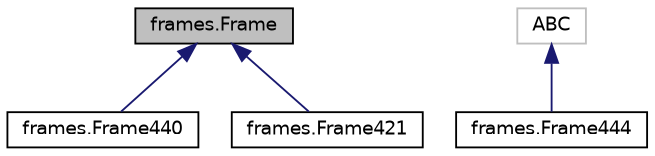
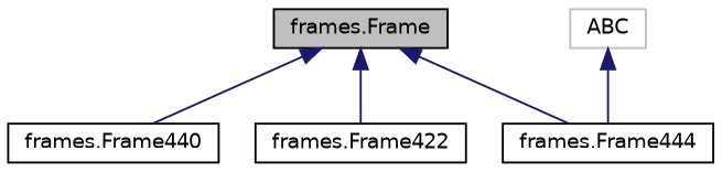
  digraph {
    node [color=black fillcolor=white fontname=Helvetica fontsize=10 shape=record style=filled]
    edge [color=midnightblue dir=back fontname=Helvetica fontsize=10 labelfontname=Helvetica labelfontsize=10 style=solid]
    n1 [fillcolor=grey75 fontcolor=black height=0.2 label="frames.Frame" width=0.4]
    n2 [height=0.2 label="frames.Frame440" width=0.4]
-   n3 [height=0.2 label="frames.Frame421" width=0.4]
+   n3 [height=0.2 label="frames.Frame422" width=0.4]
    n4 [height=0.2 label="frames.Frame444" width=0.4]
    n5 [color=grey75 height=0.2 label=ABC width=0.4]
    n1 -> n2
    n1 -> n3
+   n1 -> n4
    n5 -> n4
  }
